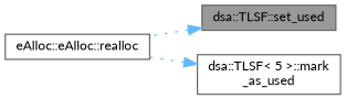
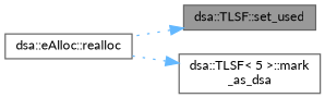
  digraph {
    fontname=Lato
    rankdir=RL
    node [color=grey40 fillcolor=white fontname=Lato fontsize=10 shape=box style=filled]
    edge [color=steelblue1 dir=back fontname=Lato fontsize=10 labelfontname=Helvetica labelfontsize=10 style=dotted]
    n1 [color=gray40 fillcolor=grey60 fontcolor=black height=0.2 label="dsa::TLSF::set_used" width=0.4]
-   n2 [height=0.2 label="eAlloc::eAlloc::realloc" width=0.4]
-   n3 [height=0.2 label="dsa::TLSF\< 5 \>::mark\l_as_used" width=0.4]
+   n2 [height=0.2 label="dsa::eAlloc::realloc" width=0.4]
+   n3 [height=0.2 label="dsa::TLSF\< 5 \>::mark\l_as_dsa" width=0.4]
    n1 -> n2
    n3 -> n2
  }
